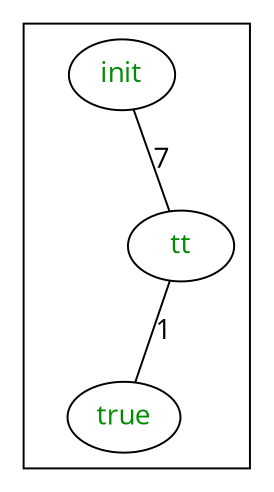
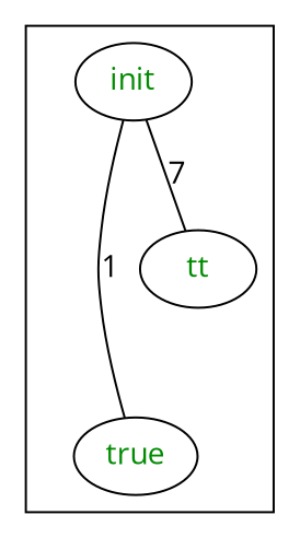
  graph {
    fontname="Open Sans"
    node [fontcolor="#008B00" fontname="Open Sans"]
    edge [fontname="Open Sans"]
    n1 [label=init]
    n2 [label=true]
    n3 [label=tt]
    subgraph cluster_1 {
      n1
      n2
      n3
    }
-   n3 -- n2 [label=1]
+   n1 -- n2 [label=1]
    n1 -- n3 [label=7]
  }
